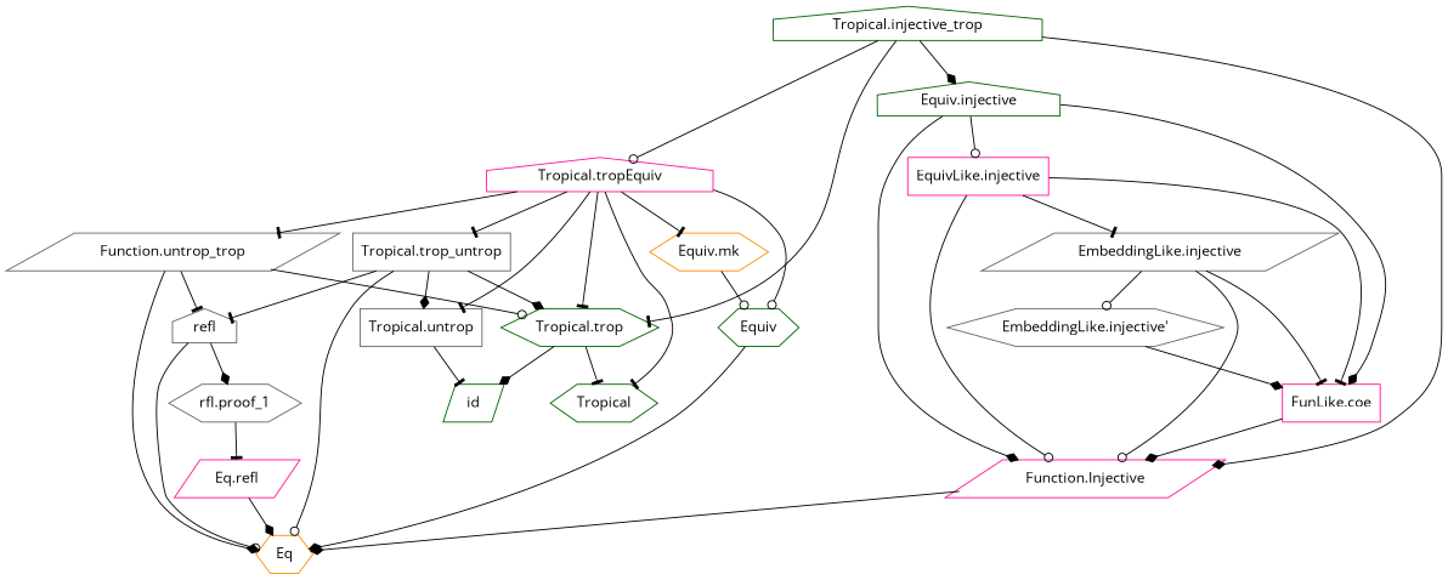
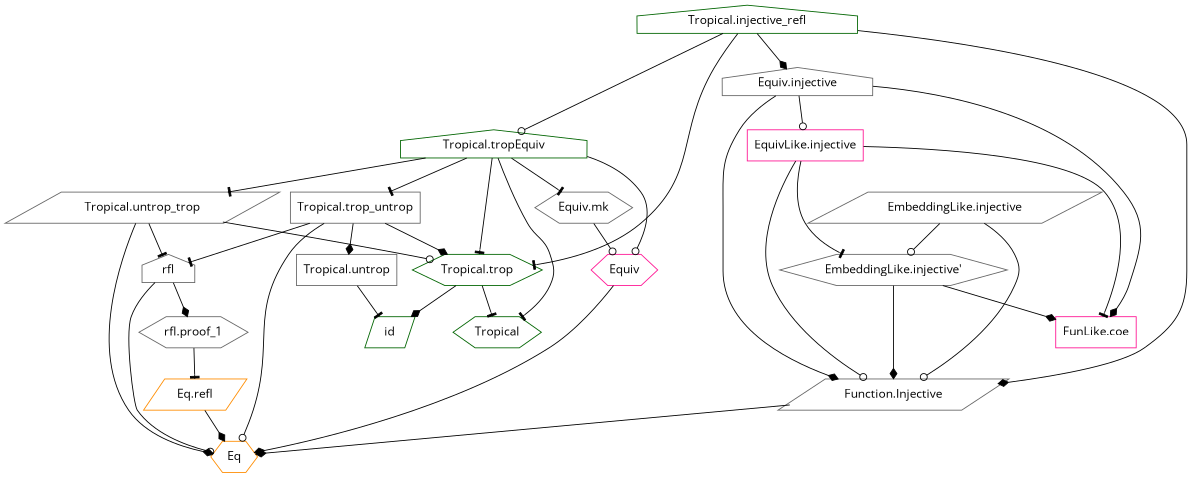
  strict digraph {
    fontname="Open Sans"
    node [color=gray40 fontname="Open Sans" shape=hexagon]
    edge [arrowhead=tee fontname="Open Sans"]
-   "Tropical.tropEquiv" [color=deeppink shape=house]
+   "Tropical.tropEquiv" [color=darkgreen shape=house]
    "Tropical.trop" [color=darkgreen]
-   "Tropical.untrop_trop" [shape=parallelogram label="Function.untrop_trop"]
+   "Tropical.untrop_trop" [shape=parallelogram]
    "Tropical.untrop" [shape=box]
-   "Equiv.mk" [color=darkorange]
+   "Equiv.mk"
    "Tropical.trop_untrop" [shape=box]
-   Equiv [color=darkgreen]
+   Equiv [color=deeppink]
    Tropical [color=darkgreen]
-   "Tropical.injective_trop" [color=darkgreen shape=house]
-   "Equiv.injective" [color=darkgreen shape=house]
-   "Function.Injective" [color=deeppink shape=parallelogram]
+   "Tropical.injective_trop" [color=darkgreen shape=house label="Tropical.injective_refl"]
+   "Equiv.injective" [shape=house]
+   "Function.Injective" [shape=parallelogram]
    "EquivLike.injective" [color=deeppink shape=box]
    "FunLike.coe" [color=deeppink shape=box]
    id [color=darkgreen shape=parallelogram]
    Eq [color=darkorange]
-   rfl [shape=house label=refl]
+   rfl [shape=house]
    "EmbeddingLike.injective" [shape=parallelogram]
    "rfl.proof_1"
    "EmbeddingLike.injective'"
-   "Eq.refl" [color=deeppink shape=parallelogram]
+   "Eq.refl" [color=darkorange shape=parallelogram]
    "Tropical.tropEquiv" -> "Tropical.trop"
    "Tropical.tropEquiv" -> "Tropical.untrop_trop"
-   "Tropical.tropEquiv" -> "Tropical.untrop"
    "Tropical.tropEquiv" -> "Equiv.mk"
    "Tropical.tropEquiv" -> "Tropical.trop_untrop"
    "Tropical.tropEquiv" -> Equiv [arrowhead=odot]
    "Tropical.tropEquiv" -> Tropical
    "Tropical.trop" -> Tropical
    "Tropical.trop" -> id [arrowhead=diamond]
    "Tropical.untrop_trop" -> "Tropical.trop" [arrowhead=odot]
    "Tropical.untrop_trop" -> Eq [arrowhead=diamond]
    "Tropical.untrop_trop" -> rfl
    "Tropical.untrop" -> id
    "Equiv.mk" -> Equiv [arrowhead=odot]
    "Tropical.trop_untrop" -> "Tropical.trop" [arrowhead=diamond]
    "Tropical.trop_untrop" -> "Tropical.untrop" [arrowhead=diamond]
    "Tropical.trop_untrop" -> Eq [arrowhead=odot]
    "Tropical.trop_untrop" -> rfl
    Equiv -> Eq [arrowhead=diamond]
    "Tropical.injective_trop" -> "Tropical.tropEquiv" [arrowhead=odot]
    "Tropical.injective_trop" -> "Tropical.trop"
    "Tropical.injective_trop" -> "Equiv.injective" [arrowhead=diamond]
    "Tropical.injective_trop" -> "Function.Injective" [arrowhead=diamond]
    "Equiv.injective" -> "Function.Injective" [arrowhead=diamond]
    "Equiv.injective" -> "EquivLike.injective" [arrowhead=odot]
    "Equiv.injective" -> "FunLike.coe" [arrowhead=diamond]
    "Function.Injective" -> Eq [arrowhead=diamond]
    "EquivLike.injective" -> "Function.Injective" [arrowhead=odot]
    "EquivLike.injective" -> "FunLike.coe"
-   "EquivLike.injective" -> "EmbeddingLike.injective"
+   "EquivLike.injective" -> "EmbeddingLike.injective'"
    rfl -> Eq [arrowhead=odot]
    rfl -> "rfl.proof_1" [arrowhead=diamond]
    "EmbeddingLike.injective" -> "Function.Injective" [arrowhead=odot]
-   "EmbeddingLike.injective" -> "FunLike.coe"
    "EmbeddingLike.injective" -> "EmbeddingLike.injective'" [arrowhead=odot]
    "rfl.proof_1" -> "Eq.refl"
-   "FunLike.coe" -> "Function.Injective" [arrowhead=diamond]
+   "EmbeddingLike.injective'" -> "Function.Injective" [arrowhead=diamond]
    "EmbeddingLike.injective'" -> "FunLike.coe" [arrowhead=diamond]
    "Eq.refl" -> Eq [arrowhead=diamond]
  }
